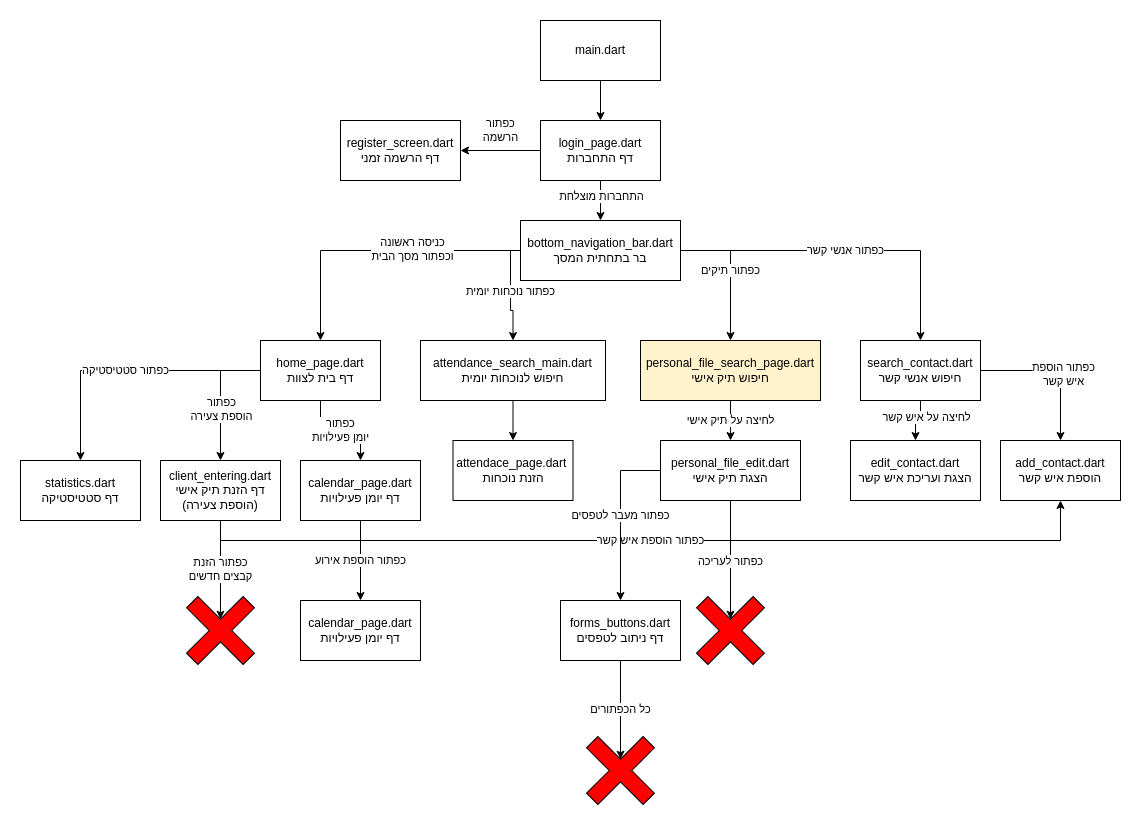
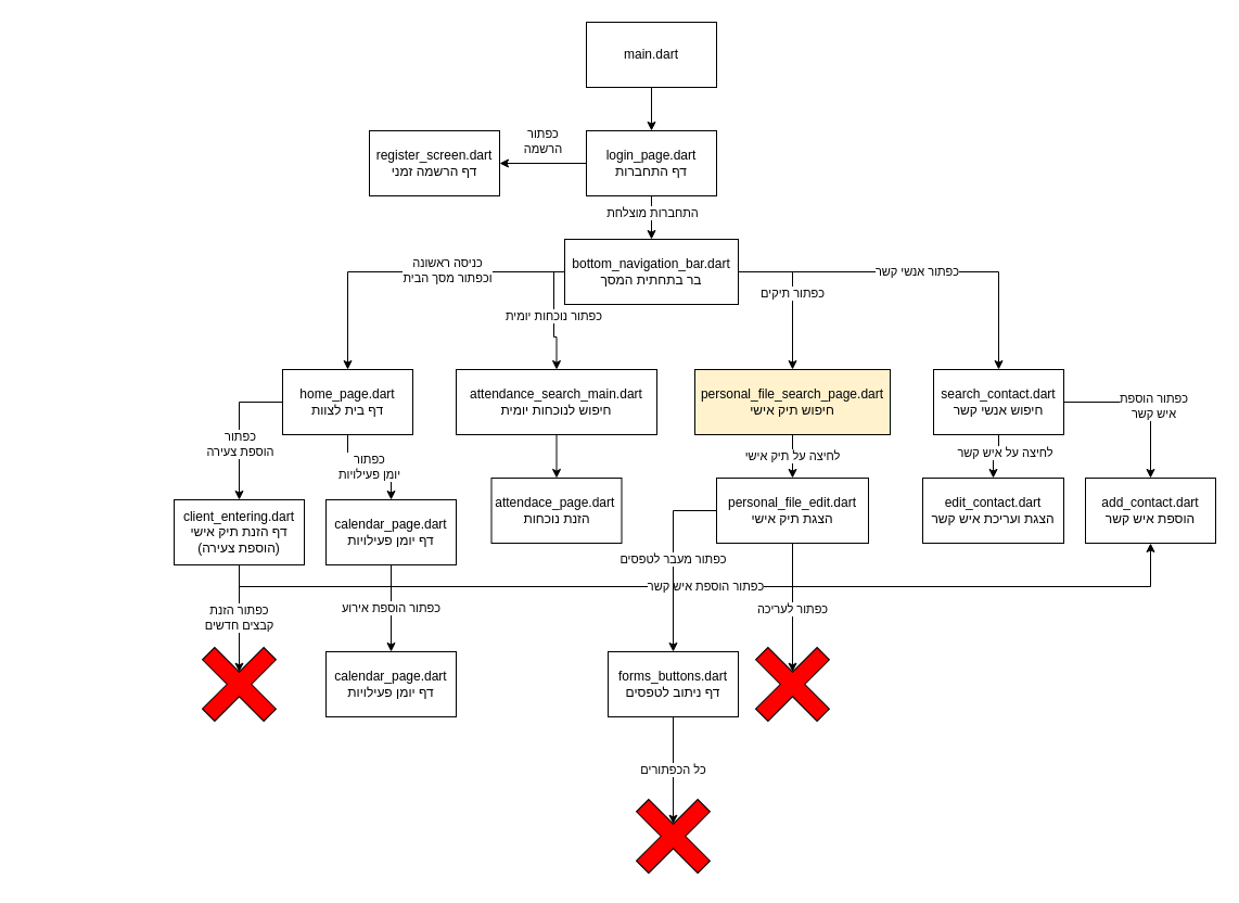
  <mxCell id="0" />
  <mxCell id="1" parent="0" />
  <mxCell id="2" value="" style="edgeStyle=orthogonalEdgeStyle;rounded=0;orthogonalLoop=1;jettySize=auto;html=1;" edge="1" parent="1" source="3" target="7"><mxGeometry relative="1" as="geometry" /></mxCell>
  <mxCell id="3" value="main.dart" style="rounded=0;whiteSpace=wrap;html=1;" vertex="1" parent="1"><mxGeometry x="540" y="20" width="120" height="60" as="geometry" /></mxCell>
  <mxCell id="4" value="כפתור&lt;br&gt;הרשמה" style="edgeStyle=orthogonalEdgeStyle;rounded=0;orthogonalLoop=1;jettySize=auto;html=1;" edge="1" parent="1" source="7" target="8"><mxGeometry y="-20" relative="1" as="geometry"><mxPoint as="offset" /></mxGeometry></mxCell>
  <mxCell id="5" value="" style="edgeStyle=orthogonalEdgeStyle;rounded=0;orthogonalLoop=1;jettySize=auto;html=1;" edge="1" parent="1" source="7" target="14"><mxGeometry relative="1" as="geometry" /></mxCell>
  <mxCell id="6" value="התחברות מוצלחת" style="edgeLabel;html=1;align=center;verticalAlign=middle;resizable=0;points=[];" vertex="1" connectable="0" parent="5"><mxGeometry x="-0.25" relative="1" as="geometry"><mxPoint as="offset" /></mxGeometry></mxCell>
  <mxCell id="7" value="login_page.dart&lt;br&gt;דף התחברות" style="rounded=0;whiteSpace=wrap;html=1;" vertex="1" parent="1"><mxGeometry x="540" y="120" width="120" height="60" as="geometry" /></mxCell>
  <mxCell id="8" value="register_screen.dart&lt;br&gt;דף הרשמה זמני" style="rounded=0;whiteSpace=wrap;html=1;" vertex="1" parent="1"><mxGeometry x="340" y="120" width="120" height="60" as="geometry" /></mxCell>
  <mxCell id="9" value="" style="edgeStyle=orthogonalEdgeStyle;rounded=0;orthogonalLoop=1;jettySize=auto;html=1;" edge="1" parent="1" source="14" target="19"><mxGeometry relative="1" as="geometry" /></mxCell>
  <mxCell id="10" value="כניסה ראשונה&lt;br&gt;וכפתור מסך הבית" style="edgeLabel;html=1;align=center;verticalAlign=middle;resizable=0;points=[];" vertex="1" connectable="0" parent="9"><mxGeometry x="-0.25" y="-2" relative="1" as="geometry"><mxPoint as="offset" /></mxGeometry></mxCell>
  <mxCell id="11" value="כפתור אנשי קשר" style="edgeStyle=orthogonalEdgeStyle;rounded=0;orthogonalLoop=1;jettySize=auto;html=1;exitX=1;exitY=0.5;exitDx=0;exitDy=0;" edge="1" parent="1" source="14" target="24"><mxGeometry relative="1" as="geometry" /></mxCell>
  <mxCell id="12" value="כפתור תיקים" style="edgeStyle=orthogonalEdgeStyle;rounded=0;orthogonalLoop=1;jettySize=auto;html=1;exitX=1;exitY=0.5;exitDx=0;exitDy=0;entryX=0.5;entryY=0;entryDx=0;entryDy=0;" edge="1" parent="1" source="14" target="26"><mxGeometry relative="1" as="geometry" /></mxCell>
  <mxCell id="13" value="כפתור נוכחות יומית" style="edgeStyle=orthogonalEdgeStyle;rounded=0;orthogonalLoop=1;jettySize=auto;html=1;exitX=0;exitY=0.5;exitDx=0;exitDy=0;entryX=0.5;entryY=0;entryDx=0;entryDy=0;" edge="1" parent="1" source="14" target="28"><mxGeometry relative="1" as="geometry"><Array as="points"><mxPoint x="510" y="250" /><mxPoint x="510" y="310" /><mxPoint x="512" y="310" /></Array></mxGeometry></mxCell>
  <mxCell id="14" value="bottom_navigation_bar.dart&lt;br&gt;בר בתחתית המסך" style="whiteSpace=wrap;html=1;rounded=0;" vertex="1" parent="1"><mxGeometry x="520" y="220" width="160" height="60" as="geometry" /></mxCell>
- <mxCell id="15" value="כפתור סטטיסטיקה" style="edgeStyle=orthogonalEdgeStyle;rounded=0;orthogonalLoop=1;jettySize=auto;html=1;exitX=0;exitY=0.5;exitDx=0;exitDy=0;" edge="1" parent="1" source="19" target="29"><mxGeometry relative="1" as="geometry" /></mxCell>
  <mxCell id="16" value="" style="edgeStyle=orthogonalEdgeStyle;rounded=0;orthogonalLoop=1;jettySize=auto;html=1;exitX=0;exitY=0.5;exitDx=0;exitDy=0;" edge="1" parent="1" source="19" target="32"><mxGeometry relative="1" as="geometry" /></mxCell>
  <mxCell id="17" value="כפתור&lt;br&gt;הוספת צעירה" style="edgeLabel;html=1;align=center;verticalAlign=middle;resizable=0;points=[];" vertex="1" connectable="0" parent="16"><mxGeometry x="-0.108" y="-1" relative="1" as="geometry"><mxPoint x="1" y="20" as="offset" /></mxGeometry></mxCell>
  <mxCell id="18" value="כפתור&lt;br&gt;יומן פעילויות" style="edgeStyle=orthogonalEdgeStyle;rounded=0;orthogonalLoop=1;jettySize=auto;html=1;exitX=0.5;exitY=1;exitDx=0;exitDy=0;entryX=0.5;entryY=0;entryDx=0;entryDy=0;" edge="1" parent="1" source="19" target="34"><mxGeometry relative="1" as="geometry" /></mxCell>
  <mxCell id="19" value="home_page.dart&lt;br&gt;דף בית לצוות" style="whiteSpace=wrap;html=1;rounded=0;" vertex="1" parent="1"><mxGeometry x="260" y="340" width="120" height="60" as="geometry" /></mxCell>
  <mxCell id="20" value="" style="edgeStyle=orthogonalEdgeStyle;rounded=0;orthogonalLoop=1;jettySize=auto;html=1;" edge="1" parent="1" source="24" target="35"><mxGeometry relative="1" as="geometry" /></mxCell>
  <mxCell id="21" value="לחיצה על איש קשר" style="edgeLabel;html=1;align=center;verticalAlign=middle;resizable=0;points=[];" vertex="1" connectable="0" parent="20"><mxGeometry x="-0.275" y="5" relative="1" as="geometry"><mxPoint as="offset" /></mxGeometry></mxCell>
  <mxCell id="22" style="edgeStyle=orthogonalEdgeStyle;rounded=0;orthogonalLoop=1;jettySize=auto;html=1;exitX=1;exitY=0.5;exitDx=0;exitDy=0;entryX=0.5;entryY=0;entryDx=0;entryDy=0;" edge="1" parent="1" source="24" target="36"><mxGeometry relative="1" as="geometry" /></mxCell>
  <mxCell id="23" value="כפתור הוספת&lt;br&gt;איש קשר" style="edgeLabel;html=1;align=center;verticalAlign=middle;resizable=0;points=[];" vertex="1" connectable="0" parent="22"><mxGeometry x="0.103" y="2" relative="1" as="geometry"><mxPoint as="offset" /></mxGeometry></mxCell>
  <mxCell id="24" value="search_contact.dart&lt;br&gt;חיפוש אנשי קשר" style="whiteSpace=wrap;html=1;rounded=0;" vertex="1" parent="1"><mxGeometry x="860" y="340" width="120" height="60" as="geometry" /></mxCell>
  <mxCell id="25" value="לחיצה על תיק אישי" style="edgeStyle=orthogonalEdgeStyle;rounded=0;orthogonalLoop=1;jettySize=auto;html=1;" edge="1" parent="1" source="26" target="41"><mxGeometry relative="1" as="geometry" /></mxCell>
  <mxCell id="26" value="personal_file_search_page.dart&lt;br&gt;חיפוש תיק אישי" style="rounded=0;whiteSpace=wrap;html=1;fillColor=#fff2cc;" vertex="1" parent="1"><mxGeometry x="640" y="340" width="180" height="60" as="geometry" /></mxCell>
  <mxCell id="27" value="" style="edgeStyle=orthogonalEdgeStyle;rounded=0;orthogonalLoop=1;jettySize=auto;html=1;" edge="1" parent="1" source="28" target="46"><mxGeometry relative="1" as="geometry" /></mxCell>
  <mxCell id="28" value="attendance_search_main.dart&lt;br&gt;חיפוש לנוכחות יומית" style="rounded=0;whiteSpace=wrap;html=1;" vertex="1" parent="1"><mxGeometry x="420" y="340" width="185" height="60" as="geometry" /></mxCell>
- <mxCell id="29" value="statistics.dart&lt;br&gt;דף סטטיסטיקה" style="rounded=0;whiteSpace=wrap;html=1;" vertex="1" parent="1"><mxGeometry x="20" y="460" width="120" height="60" as="geometry" /></mxCell>
  <mxCell id="30" value="כפתור הוספת איש קשר" style="edgeStyle=orthogonalEdgeStyle;rounded=0;orthogonalLoop=1;jettySize=auto;html=1;exitX=0.5;exitY=1;exitDx=0;exitDy=0;entryX=0.5;entryY=1;entryDx=0;entryDy=0;" edge="1" parent="1" source="32" target="36"><mxGeometry relative="1" as="geometry" /></mxCell>
  <mxCell id="31" value="כפתור הזנת&lt;br&gt;קבצים חדשים" style="edgeStyle=orthogonalEdgeStyle;rounded=0;orthogonalLoop=1;jettySize=auto;html=1;exitX=0.5;exitY=1;exitDx=0;exitDy=0;entryX=0;entryY=0;entryDx=48;entryDy=32;entryPerimeter=0;" edge="1" parent="1" source="32" target="37"><mxGeometry relative="1" as="geometry" /></mxCell>
  <mxCell id="32" value="client_entering.dart&lt;br&gt;דף הזנת תיק אישי&lt;br&gt;(הוספת צעירה)" style="rounded=0;whiteSpace=wrap;html=1;" vertex="1" parent="1"><mxGeometry x="160" y="460" width="120" height="60" as="geometry" /></mxCell>
  <mxCell id="33" value="כפתור הוספת אירוע" style="edgeStyle=orthogonalEdgeStyle;rounded=0;orthogonalLoop=1;jettySize=auto;html=1;exitX=0.5;exitY=1;exitDx=0;exitDy=0;" edge="1" parent="1" source="34" target="38"><mxGeometry relative="1" as="geometry" /></mxCell>
  <mxCell id="34" value="calendar_page.dart&lt;br&gt;דף יומן פעילויות" style="rounded=0;whiteSpace=wrap;html=1;" vertex="1" parent="1"><mxGeometry x="300" y="460" width="120" height="60" as="geometry" /></mxCell>
  <mxCell id="35" value="edit_contact.dart&lt;br&gt;הצגת ועריכת איש קשר" style="rounded=0;whiteSpace=wrap;html=1;" vertex="1" parent="1"><mxGeometry x="850" y="440" width="130" height="60" as="geometry" /></mxCell>
  <mxCell id="36" value="add_contact.dart&lt;br&gt;הוספת איש קשר" style="rounded=0;whiteSpace=wrap;html=1;" vertex="1" parent="1"><mxGeometry x="1000" y="440" width="120" height="60" as="geometry" /></mxCell>
  <mxCell id="37" value="" style="shape=cross;whiteSpace=wrap;html=1;rotation=-45;fillColor=#FF0000;" vertex="1" parent="1"><mxGeometry y="590" width="80" height="80" as="geometry" x="180" /></mxCell>
  <mxCell id="38" value="calendar_page.dart&lt;br&gt;דף יומן פעילויות" style="rounded=0;whiteSpace=wrap;html=1;" vertex="1" parent="1"><mxGeometry x="300" y="600" width="120" height="60" as="geometry" /></mxCell>
  <mxCell id="39" value="כפתור לעריכה" style="edgeStyle=orthogonalEdgeStyle;rounded=0;orthogonalLoop=1;jettySize=auto;html=1;entryX=0;entryY=0;entryDx=48;entryDy=32;entryPerimeter=0;" edge="1" parent="1" source="41" target="42"><mxGeometry x="0.013" relative="1" as="geometry"><mxPoint y="1" as="offset" /></mxGeometry></mxCell>
  <mxCell id="40" value="כפתור מעבר לטפסים" style="edgeStyle=orthogonalEdgeStyle;rounded=0;orthogonalLoop=1;jettySize=auto;html=1;exitX=0;exitY=0.5;exitDx=0;exitDy=0;" edge="1" parent="1" source="41" target="44"><mxGeometry relative="1" as="geometry" /></mxCell>
  <mxCell id="41" value="personal_file_edit.dart&lt;br&gt;הצגת תיק אישי" style="whiteSpace=wrap;html=1;rounded=0;" vertex="1" parent="1"><mxGeometry x="660" y="440" width="140" height="60" as="geometry" /></mxCell>
  <mxCell id="42" value="" style="shape=cross;whiteSpace=wrap;html=1;rotation=-45;fillColor=#FF0000;" vertex="1" parent="1"><mxGeometry x="690" y="590" width="80" height="80" as="geometry" /></mxCell>
  <mxCell id="43" value="כל הכפתורים" style="edgeStyle=orthogonalEdgeStyle;rounded=0;orthogonalLoop=1;jettySize=auto;html=1;exitX=0.5;exitY=1;exitDx=0;exitDy=0;entryX=0;entryY=0;entryDx=48;entryDy=32;entryPerimeter=0;" edge="1" parent="1" source="44" target="45"><mxGeometry relative="1" as="geometry" /></mxCell>
  <mxCell id="44" value="forms_buttons.dart&lt;br&gt;דף ניתוב לטפסים" style="rounded=0;whiteSpace=wrap;html=1;" vertex="1" parent="1"><mxGeometry x="560" y="600" width="120" height="60" as="geometry" /></mxCell>
  <mxCell id="45" value="" style="shape=cross;whiteSpace=wrap;html=1;rotation=-45;fillColor=#FF0000;" vertex="1" parent="1"><mxGeometry x="580" y="730" width="80" height="80" as="geometry" /></mxCell>
  <mxCell id="46" value="attendace_page.dart&amp;nbsp;&lt;br&gt;הזנת נוכחות" style="whiteSpace=wrap;html=1;rounded=0;" vertex="1" parent="1"><mxGeometry x="452.5" y="440" width="120" height="60" as="geometry" /></mxCell>
